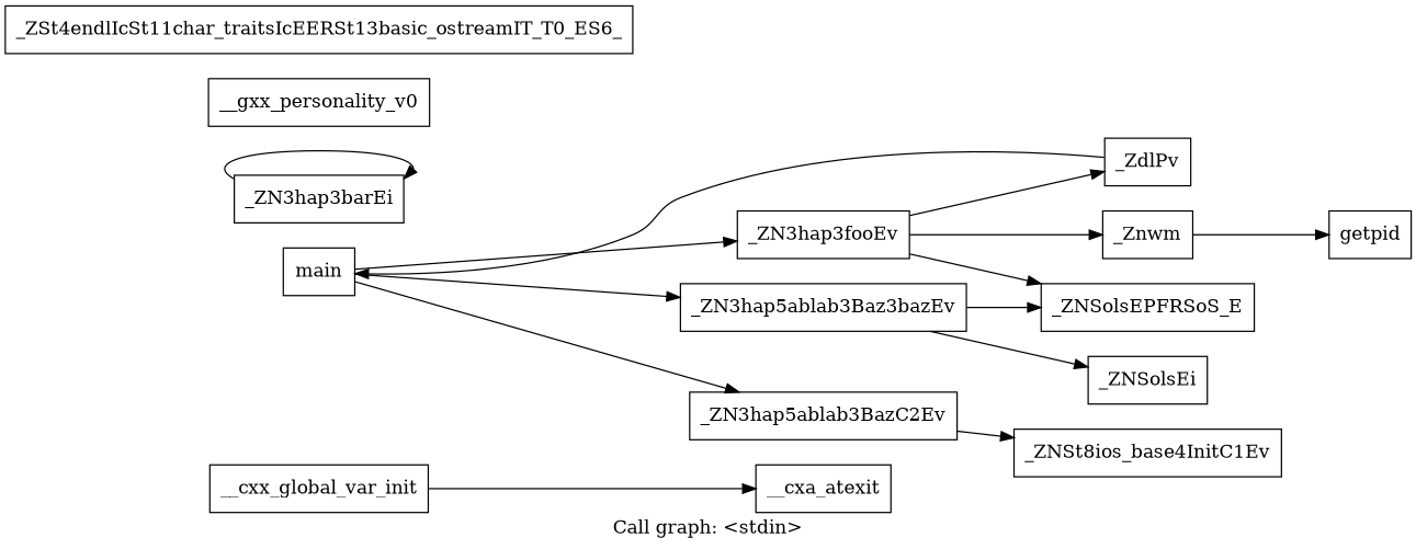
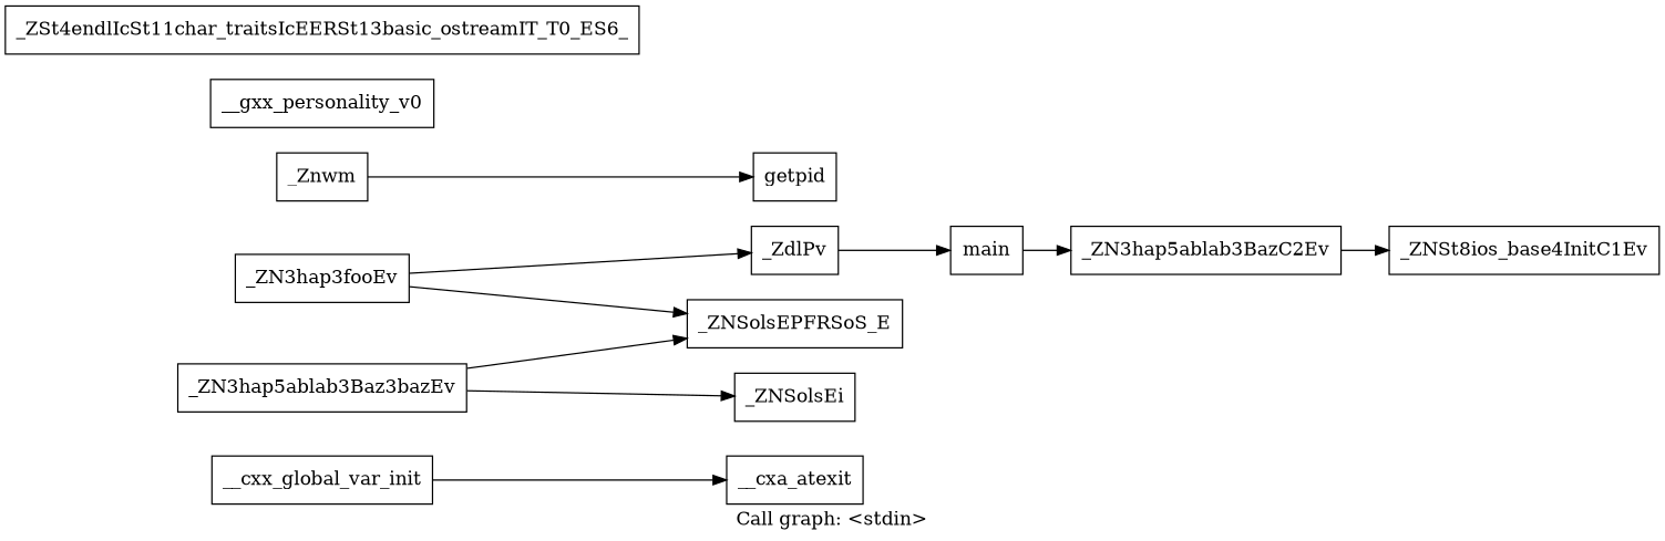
  digraph {
    label="Call graph: \<stdin\>"
    rankdir=LR
    node [shape=record]
    n1 [label="{__cxx_global_var_init}"]
    n2 [label="{__cxa_atexit}"]
    n3 [label="{_ZNSt8ios_base4InitC1Ev}"]
-   n4 [label="{_ZN3hap3barEi}"]
    n5 [label="{getpid}"]
    n6 [label="{_ZN3hap3fooEv}"]
    n7 [label="{_Znwm}"]
    n8 [label="{_ZdlPv}"]
    n9 [label="{_ZNSolsEPFRSoS_E}"]
    n10 [label="{main}"]
    n11 [label="{__gxx_personality_v0}"]
    n12 [label="{_ZN3hap5ablab3BazC2Ev}"]
    n13 [label="{_ZN3hap5ablab3Baz3bazEv}"]
    n14 [label="{_ZNSolsEi}"]
    n15 [label="{_ZSt4endlIcSt11char_traitsIcEERSt13basic_ostreamIT_T0_ES6_}"]
    n1 -> n2
-   n4 -> n4
-   n6 -> n7
    n6 -> n8
    n6 -> n9
    n7 -> n5
    n8 -> n10
-   n10 -> n6
    n10 -> n12
-   n10 -> n13
    n12 -> n3
    n13 -> n9
    n13 -> n14
  }
